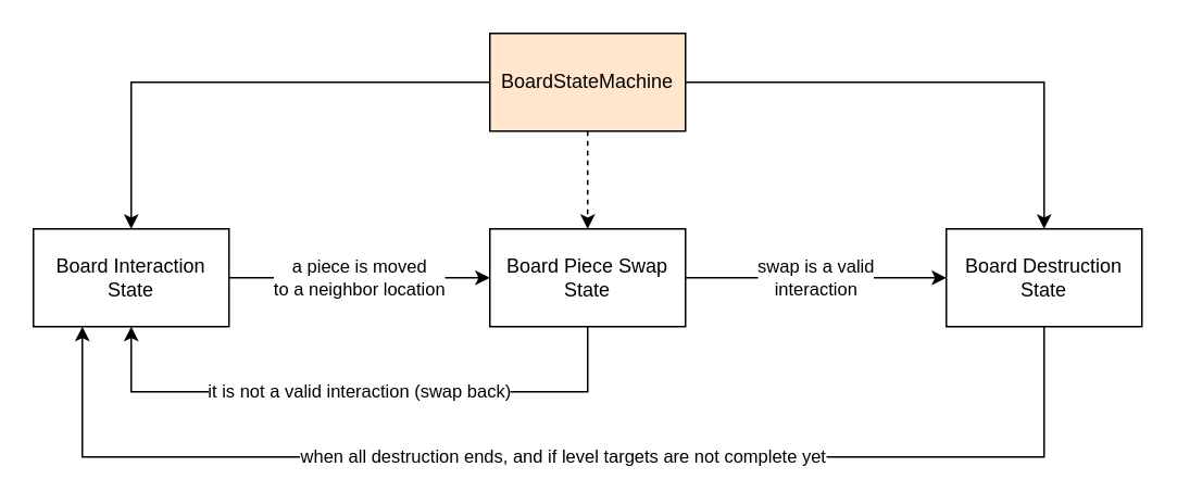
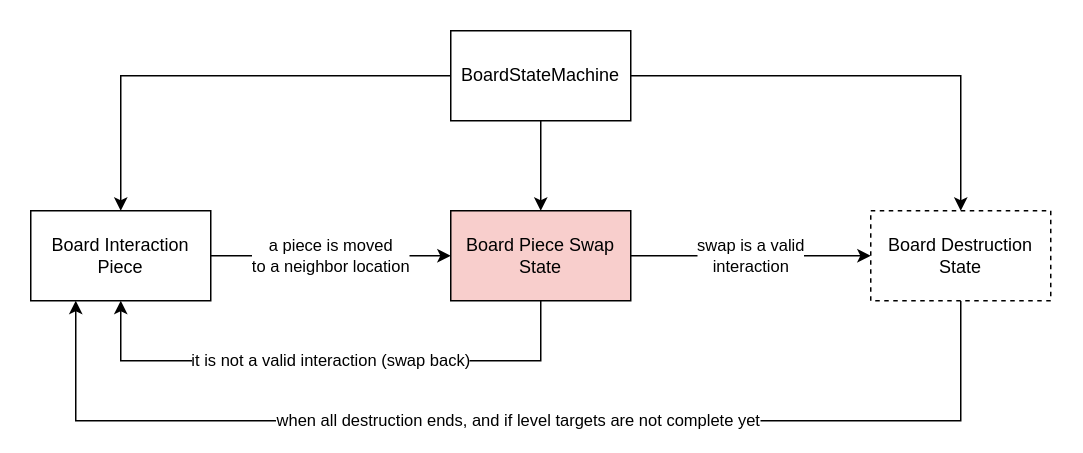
  <mxCell id="0" />
  <mxCell id="1" parent="0" />
  <mxCell id="2" value="a piece is moved&lt;div&gt;to a neighbor location&lt;/div&gt;" style="edgeStyle=orthogonalEdgeStyle;rounded=0;orthogonalLoop=1;jettySize=auto;html=1;" parent="1" source="3" target="6" edge="1"><mxGeometry relative="1" as="geometry" /></mxCell>
- <mxCell id="3" value="Board Interaction State" style="whiteSpace=wrap;html=1;" parent="1" vertex="1"><mxGeometry y="140" width="120" height="60" as="geometry" x="20" /></mxCell>
+ <mxCell id="3" value="Board Interaction Piece" style="whiteSpace=wrap;html=1;" parent="1" vertex="1"><mxGeometry y="140" width="120" height="60" as="geometry" x="20" /></mxCell>
  <mxCell id="4" value="swap is a valid&lt;div&gt;interaction&lt;/div&gt;" style="edgeStyle=orthogonalEdgeStyle;rounded=0;orthogonalLoop=1;jettySize=auto;html=1;" parent="1" source="6" target="8" edge="1"><mxGeometry relative="1" as="geometry" /></mxCell>
  <mxCell id="5" value="it is not a valid interaction (swap back)" style="edgeStyle=orthogonalEdgeStyle;rounded=0;orthogonalLoop=1;jettySize=auto;html=1;entryX=0.5;entryY=1;entryDx=0;entryDy=0;exitX=0.5;exitY=1;exitDx=0;exitDy=0;" parent="1" source="6" target="3" edge="1"><mxGeometry relative="1" as="geometry"><Array as="points"><mxPoint x="360" y="240" /><mxPoint x="80" y="240" /></Array></mxGeometry></mxCell>
- <mxCell id="6" value="Board Piece Swap State" style="whiteSpace=wrap;html=1;" parent="1" vertex="1"><mxGeometry x="300" y="140" width="120" height="60" as="geometry" /></mxCell>
+ <mxCell id="6" value="Board Piece Swap State" style="whiteSpace=wrap;html=1;fillColor=#f8cecc;" parent="1" vertex="1"><mxGeometry x="300" y="140" width="120" height="60" as="geometry" /></mxCell>
  <mxCell id="7" value="when all destruction ends, and if level targets are not complete yet" style="edgeStyle=orthogonalEdgeStyle;rounded=0;orthogonalLoop=1;jettySize=auto;html=1;exitX=0.5;exitY=1;exitDx=0;exitDy=0;entryX=0.25;entryY=1;entryDx=0;entryDy=0;" parent="1" source="8" target="3" edge="1"><mxGeometry relative="1" as="geometry"><Array as="points"><mxPoint x="640" y="280" /><mxPoint x="50" y="280" /></Array></mxGeometry></mxCell>
- <mxCell id="8" value="Board Destruction State" style="whiteSpace=wrap;html=1;" parent="1" vertex="1"><mxGeometry x="580" y="140" width="120" height="60" as="geometry" /></mxCell>
+ <mxCell id="8" value="Board Destruction State" style="whiteSpace=wrap;html=1;dashed=1;" parent="1" vertex="1"><mxGeometry x="580" y="140" width="120" height="60" as="geometry" /></mxCell>
  <mxCell id="9" style="edgeStyle=orthogonalEdgeStyle;rounded=0;orthogonalLoop=1;jettySize=auto;html=1;" parent="1" source="12" target="3" edge="1"><mxGeometry relative="1" as="geometry" /></mxCell>
- <mxCell id="10" style="edgeStyle=orthogonalEdgeStyle;rounded=0;orthogonalLoop=1;jettySize=auto;html=1;dashed=1;" parent="1" source="12" target="6" edge="1"><mxGeometry relative="1" as="geometry" /></mxCell>
+ <mxCell id="10" style="edgeStyle=orthogonalEdgeStyle;rounded=0;orthogonalLoop=1;jettySize=auto;html=1;" parent="1" source="12" target="6" edge="1"><mxGeometry relative="1" as="geometry" /></mxCell>
  <mxCell id="11" style="edgeStyle=orthogonalEdgeStyle;rounded=0;orthogonalLoop=1;jettySize=auto;html=1;" parent="1" source="12" target="8" edge="1"><mxGeometry relative="1" as="geometry" /></mxCell>
- <mxCell id="12" value="BoardStateMachine" style="whiteSpace=wrap;html=1;fillColor=#ffe6cc;" parent="1" vertex="1"><mxGeometry x="300" y="20" width="120" height="60" as="geometry" /></mxCell>
+ <mxCell id="12" value="BoardStateMachine" style="whiteSpace=wrap;html=1;" parent="1" vertex="1"><mxGeometry x="300" y="20" width="120" height="60" as="geometry" /></mxCell>
